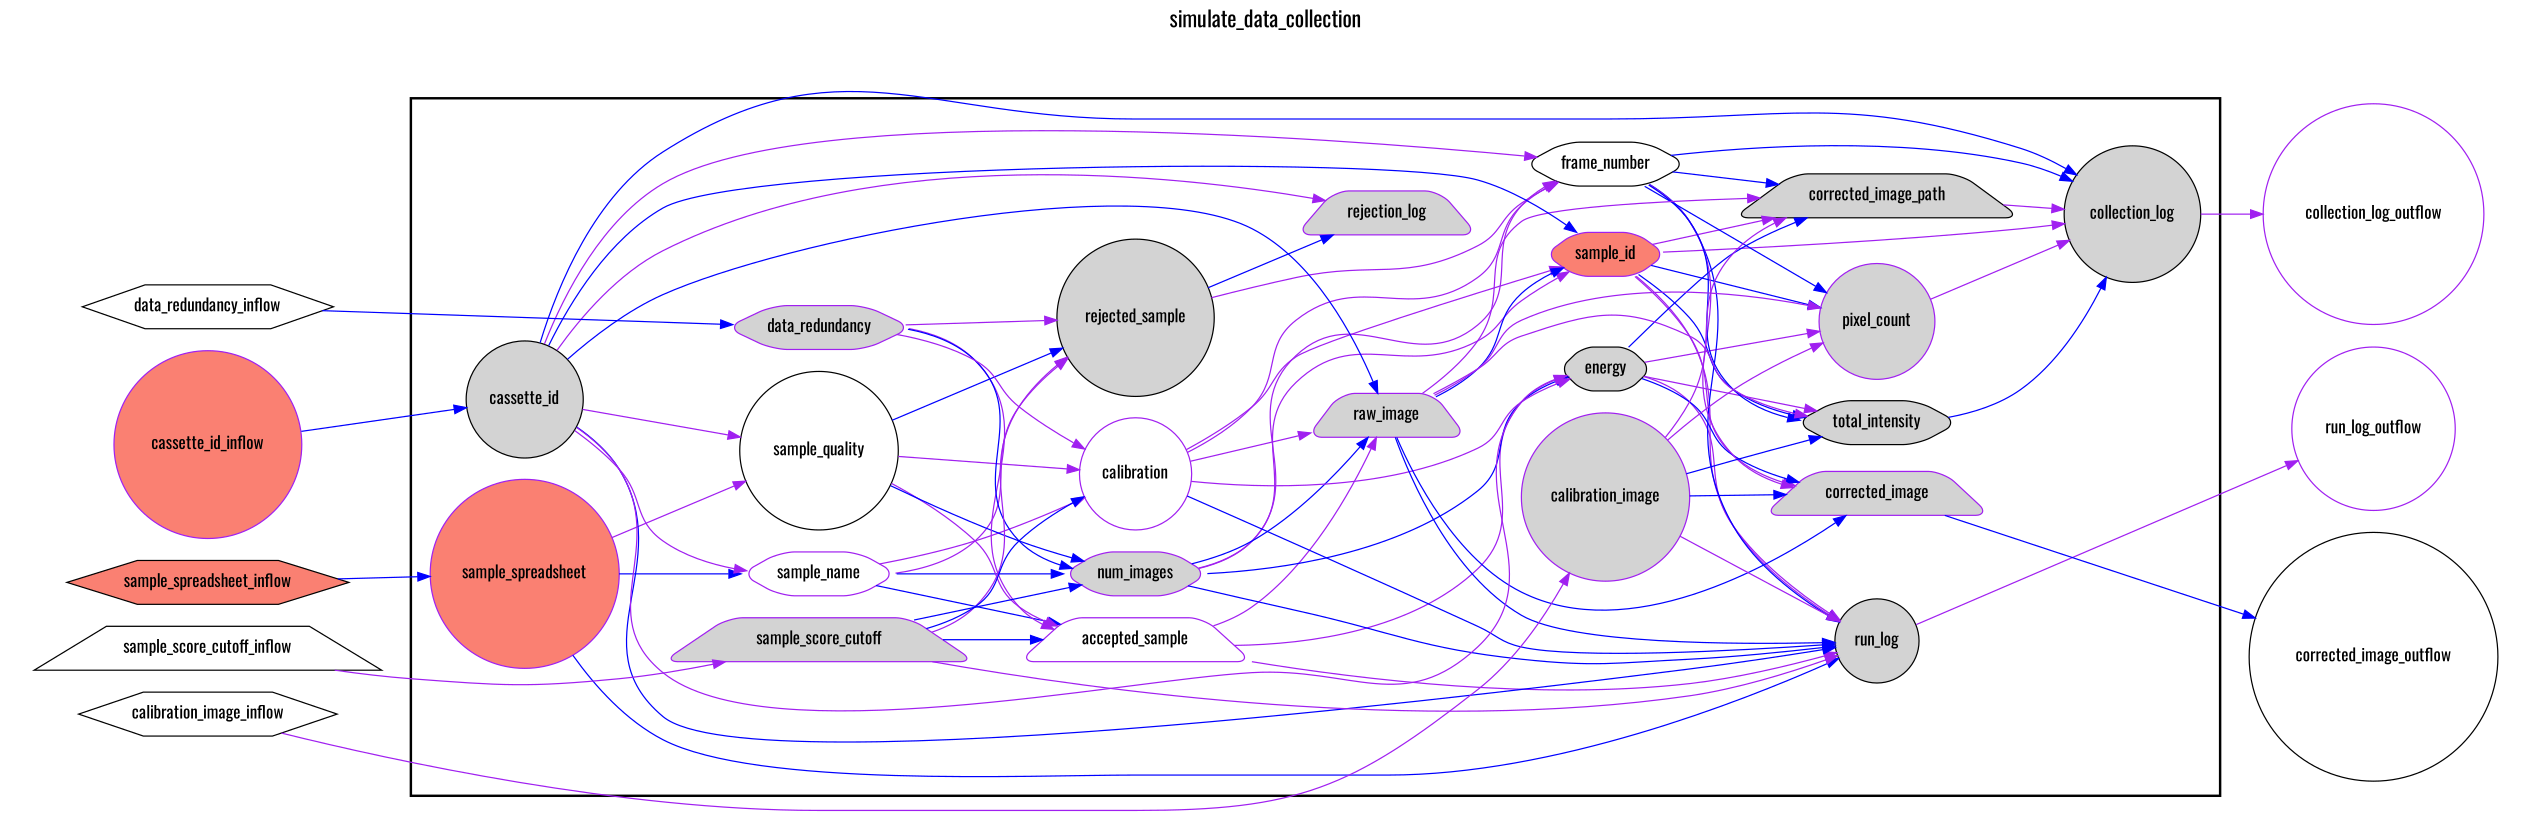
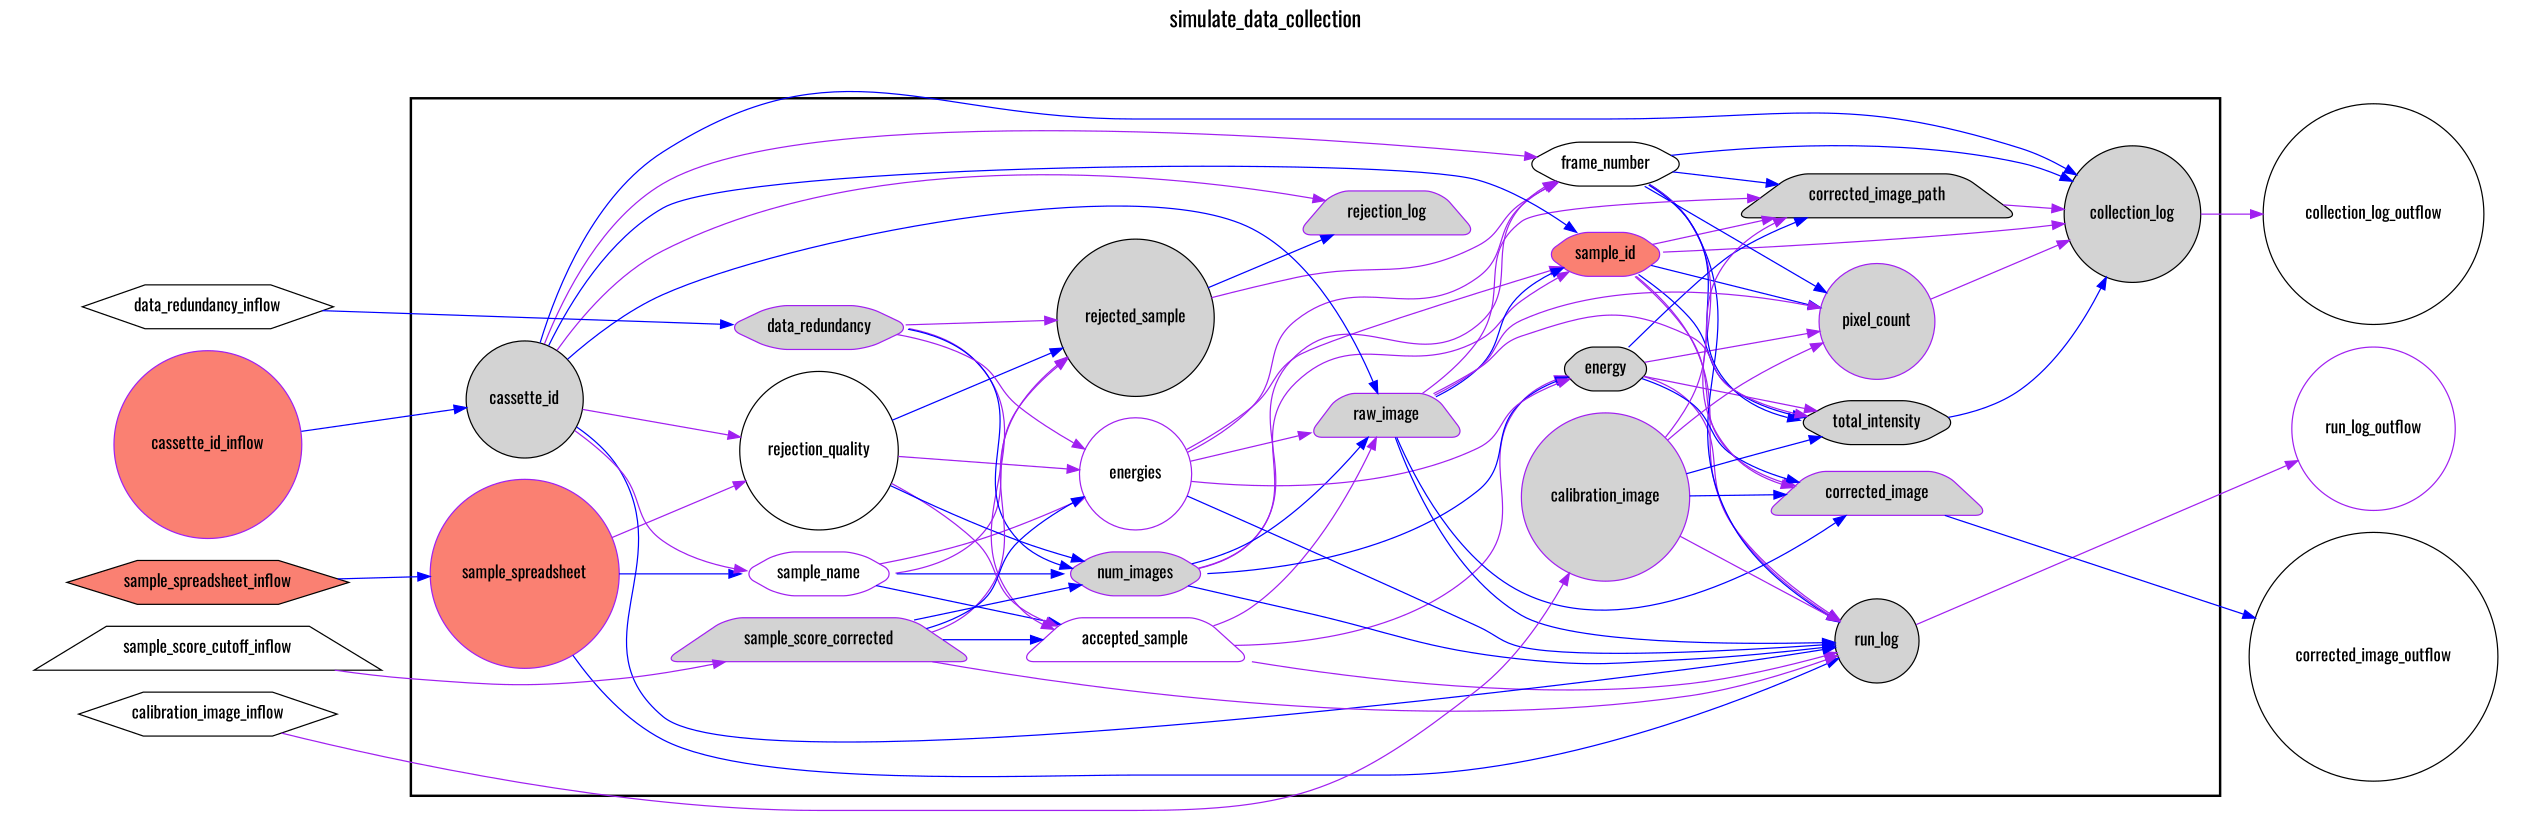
  digraph {
    fontname=Oswald
    fontsize=18
    label=simulate_data_collection
    labelloc=t
    rankdir=LR
    node [color=black fillcolor=lightgrey fontname=Oswald peripheries=1 shape=circle style="rounded,filled"]
    edge [color=purple fontname=Oswald]
    run_log
    sample_spreadsheet [color=purple fillcolor=salmon]
    sample_name [color=purple fillcolor=white shape=hexagon]
-   sample_quality [fillcolor=white]
+   sample_quality [fillcolor=white label=rejection_quality]
    accepted_sample [color=purple fillcolor=white shape=trapezium]
    rejected_sample
    num_images [color=purple shape=hexagon]
-   energies [color=purple fillcolor=white label=calibration]
+   energies [color=purple fillcolor=white]
    rejection_log [color=purple shape=trapezium]
    sample_id [color=purple fillcolor=salmon shape=hexagon]
    energy [shape=hexagon]
    frame_number [fillcolor=white shape=hexagon]
    raw_image [color=purple shape=trapezium]
    calibration_image [color=purple]
    corrected_image [color=purple shape=trapezium]
    corrected_image_path [shape=trapezium]
    total_intensity [shape=hexagon]
    pixel_count [color=purple]
    collection_log
    data_redundancy [color=purple shape=hexagon]
    cassette_id
-   sample_score_cutoff [color=purple shape=trapezium]
+   sample_score_cutoff [color=purple shape=trapezium label=sample_score_corrected]
    calibration_image_inflow [fillcolor=white shape=hexagon style=filled width=0.2]
    data_redundancy_inflow [fillcolor=white shape=hexagon style=filled width=0.2]
    sample_spreadsheet_inflow [fillcolor=salmon shape=hexagon style=filled width=0.2]
    cassette_id_inflow [color=purple fillcolor=salmon style=filled width=0.2]
    sample_score_cutoff_inflow [fillcolor=white shape=trapezium style=filled width=0.2]
-   collection_log_outflow [color=purple fillcolor=white style=filled width=0.2]
+   collection_log_outflow [fillcolor=white style=filled width=0.2]
    run_log_outflow [color=purple fillcolor=white style=filled width=0.2]
    corrected_image_outflow [fillcolor=white style=filled width=0.2]
    subgraph cluster_1 {
      color=black
      label=""
      penwidth=2
      subgraph cluster_2 {
        color=white
        label=""
        penwidth=2
        run_log
        sample_spreadsheet
        sample_name
        sample_quality
        accepted_sample
        rejected_sample
        num_images
        energies
        rejection_log
        sample_id
        energy
        frame_number
        raw_image
        calibration_image
        corrected_image
        corrected_image_path
        total_intensity
        pixel_count
        collection_log
        data_redundancy
        cassette_id
        sample_score_cutoff
      }
    }
    subgraph cluster_3 {
      color=white
      label=""
      penwidth=2
      subgraph cluster_4 {
        color=white
        label=""
        penwidth=2
        collection_log_outflow
        run_log_outflow
        corrected_image_outflow
      }
    }
    subgraph cluster_5 {
      color=white
      label=""
      penwidth=2
      subgraph cluster_6 {
        color=white
        label=""
        penwidth=2
        calibration_image_inflow
        data_redundancy_inflow
        sample_spreadsheet_inflow
        cassette_id_inflow
        sample_score_cutoff_inflow
      }
    }
    run_log -> run_log_outflow
    sample_spreadsheet -> run_log [color=blue]
    sample_spreadsheet -> sample_name [color=blue]
    sample_spreadsheet -> sample_quality
    sample_name -> accepted_sample [color=blue]
    sample_name -> rejected_sample
    sample_name -> num_images [color=blue]
    sample_name -> energies
    sample_quality -> accepted_sample
    sample_quality -> rejected_sample [color=blue]
    sample_quality -> num_images [color=blue]
    sample_quality -> energies
    accepted_sample -> run_log
    accepted_sample -> energy
    accepted_sample -> raw_image
    rejected_sample -> rejection_log [color=blue]
    rejected_sample -> frame_number
    num_images -> run_log [color=blue]
    num_images -> sample_id
    num_images -> energy [color=blue]
    num_images -> frame_number
    num_images -> raw_image [color=blue]
    energies -> run_log [color=blue]
    energies -> sample_id
    energies -> energy
    energies -> frame_number
    energies -> raw_image
    sample_id -> run_log
    sample_id -> corrected_image
    sample_id -> corrected_image_path
    sample_id -> total_intensity [color=blue]
    sample_id -> pixel_count [color=blue]
    sample_id -> collection_log
    energy -> run_log
    energy -> corrected_image [color=blue]
    energy -> corrected_image_path [color=blue]
    energy -> total_intensity
    energy -> pixel_count
    frame_number -> run_log [color=blue]
    frame_number -> corrected_image
    frame_number -> corrected_image_path [color=blue]
    frame_number -> total_intensity [color=blue]
    frame_number -> pixel_count [color=blue]
    frame_number -> collection_log [color=blue]
    raw_image -> run_log [color=blue]
    raw_image -> sample_id [color=blue]
    raw_image -> corrected_image [color=blue]
    raw_image -> corrected_image_path
    raw_image -> total_intensity
    raw_image -> pixel_count
    calibration_image -> run_log
    calibration_image -> corrected_image [color=blue]
    calibration_image -> corrected_image_path
    calibration_image -> total_intensity [color=blue]
    calibration_image -> pixel_count
    corrected_image -> corrected_image_outflow [color=blue]
    corrected_image_path -> collection_log
    total_intensity -> collection_log [color=blue]
    pixel_count -> collection_log
    collection_log -> collection_log_outflow
    data_redundancy -> accepted_sample
    data_redundancy -> rejected_sample
    data_redundancy -> num_images [color=blue]
    data_redundancy -> energies
    cassette_id -> run_log [color=blue]
    cassette_id -> sample_name
    cassette_id -> sample_quality
    cassette_id -> rejection_log
    cassette_id -> sample_id [color=blue]
-   cassette_id -> energy
    cassette_id -> frame_number
    cassette_id -> raw_image [color=blue]
    cassette_id -> collection_log [color=blue]
    sample_score_cutoff -> run_log
    sample_score_cutoff -> accepted_sample [color=blue]
    sample_score_cutoff -> rejected_sample
    sample_score_cutoff -> num_images [color=blue]
    sample_score_cutoff -> energies [color=blue]
    calibration_image_inflow -> calibration_image
    data_redundancy_inflow -> data_redundancy [color=blue]
    sample_spreadsheet_inflow -> sample_spreadsheet [color=blue]
    cassette_id_inflow -> cassette_id [color=blue]
    sample_score_cutoff_inflow -> sample_score_cutoff
  }
